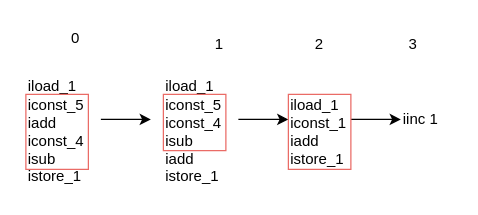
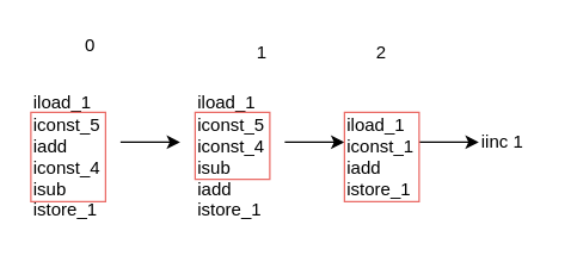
  <mxCell id="0" />
  <mxCell id="1" parent="0" />
  <mxCell id="2" value="iload_1&lt;br&gt;iconst_5&lt;br&gt;iadd&lt;br&gt;iconst_4&lt;br&gt;isub&lt;br&gt;istore_1" style="text;html=1;align=left;verticalAlign=middle;resizable=0;points=[];autosize=1;strokeColor=none;" vertex="1" parent="1"><mxGeometry x="20" y="60" width="60" height="90" as="geometry" /></mxCell>
  <mxCell id="3" value="" style="endArrow=classic;html=1;" edge="1" parent="1"><mxGeometry width="50" height="50" relative="1" as="geometry"><mxPoint x="80" y="95" as="sourcePoint" /><mxPoint x="120" y="95" as="targetPoint" /></mxGeometry></mxCell>
  <mxCell id="4" value="iload_1&lt;br&gt;iconst_5&lt;br&gt;iconst_4&lt;br&gt;isub&lt;br&gt;iadd&lt;br&gt;istore_1" style="text;html=1;align=left;verticalAlign=middle;resizable=0;points=[];autosize=1;strokeColor=none;" vertex="1" parent="1"><mxGeometry x="130" y="60" width="60" height="90" as="geometry" /></mxCell>
  <mxCell id="5" value="iload_1&lt;br&gt;iconst_1&lt;br&gt;iadd&lt;br&gt;istore_1" style="text;html=1;align=left;verticalAlign=middle;resizable=0;points=[];autosize=1;strokeColor=none;" vertex="1" parent="1"><mxGeometry x="230" y="75" width="60" height="60" as="geometry" /></mxCell>
  <mxCell id="6" value="iinc 1" style="text;html=1;align=left;verticalAlign=middle;resizable=0;points=[];autosize=1;strokeColor=none;" vertex="1" parent="1"><mxGeometry x="320" y="85" width="40" height="20" as="geometry" /></mxCell>
  <mxCell id="7" value="" style="endArrow=classic;html=1;" edge="1" parent="1"><mxGeometry width="50" height="50" relative="1" as="geometry"><mxPoint x="190" y="95" as="sourcePoint" /><mxPoint x="230" y="95" as="targetPoint" /></mxGeometry></mxCell>
  <mxCell id="8" value="" style="endArrow=classic;html=1;" edge="1" parent="1"><mxGeometry width="50" height="50" relative="1" as="geometry"><mxPoint x="280" y="95" as="sourcePoint" /><mxPoint x="320" y="95" as="targetPoint" /></mxGeometry></mxCell>
  <mxCell id="9" value="" style="rounded=0;whiteSpace=wrap;html=1;fillColor=none;strokeColor=#EA6B66;" vertex="1" parent="1"><mxGeometry x="20" y="75" width="50" height="60" as="geometry" /></mxCell>
  <mxCell id="10" value="" style="rounded=0;whiteSpace=wrap;html=1;fillColor=none;strokeColor=#EA6B66;" vertex="1" parent="1"><mxGeometry x="130" y="75" width="50" height="45" as="geometry" /></mxCell>
  <mxCell id="11" value="" style="rounded=0;whiteSpace=wrap;html=1;fillColor=none;strokeColor=#EA6B66;" vertex="1" parent="1"><mxGeometry x="230" y="75" width="50" height="60" as="geometry" /></mxCell>
  <mxCell id="12" value="0" style="text;html=1;strokeColor=none;fillColor=none;align=center;verticalAlign=middle;whiteSpace=wrap;rounded=0;" vertex="1" parent="1"><mxGeometry x="40" y="20" width="40" height="20" as="geometry" /></mxCell>
  <mxCell id="13" value="1" style="text;html=1;strokeColor=none;fillColor=none;align=center;verticalAlign=middle;whiteSpace=wrap;rounded=0;" vertex="1" parent="1"><mxGeometry x="155" y="25" width="40" height="20" as="geometry" /></mxCell>
  <mxCell id="14" value="2" style="text;html=1;strokeColor=none;fillColor=none;align=center;verticalAlign=middle;whiteSpace=wrap;rounded=0;" vertex="1" parent="1"><mxGeometry x="235" y="25" width="40" height="20" as="geometry" /></mxCell>
- <mxCell id="15" value="3" style="text;html=1;strokeColor=none;fillColor=none;align=center;verticalAlign=middle;whiteSpace=wrap;rounded=0;" vertex="1" parent="1"><mxGeometry x="310" y="25" width="40" height="20" as="geometry" /></mxCell>
